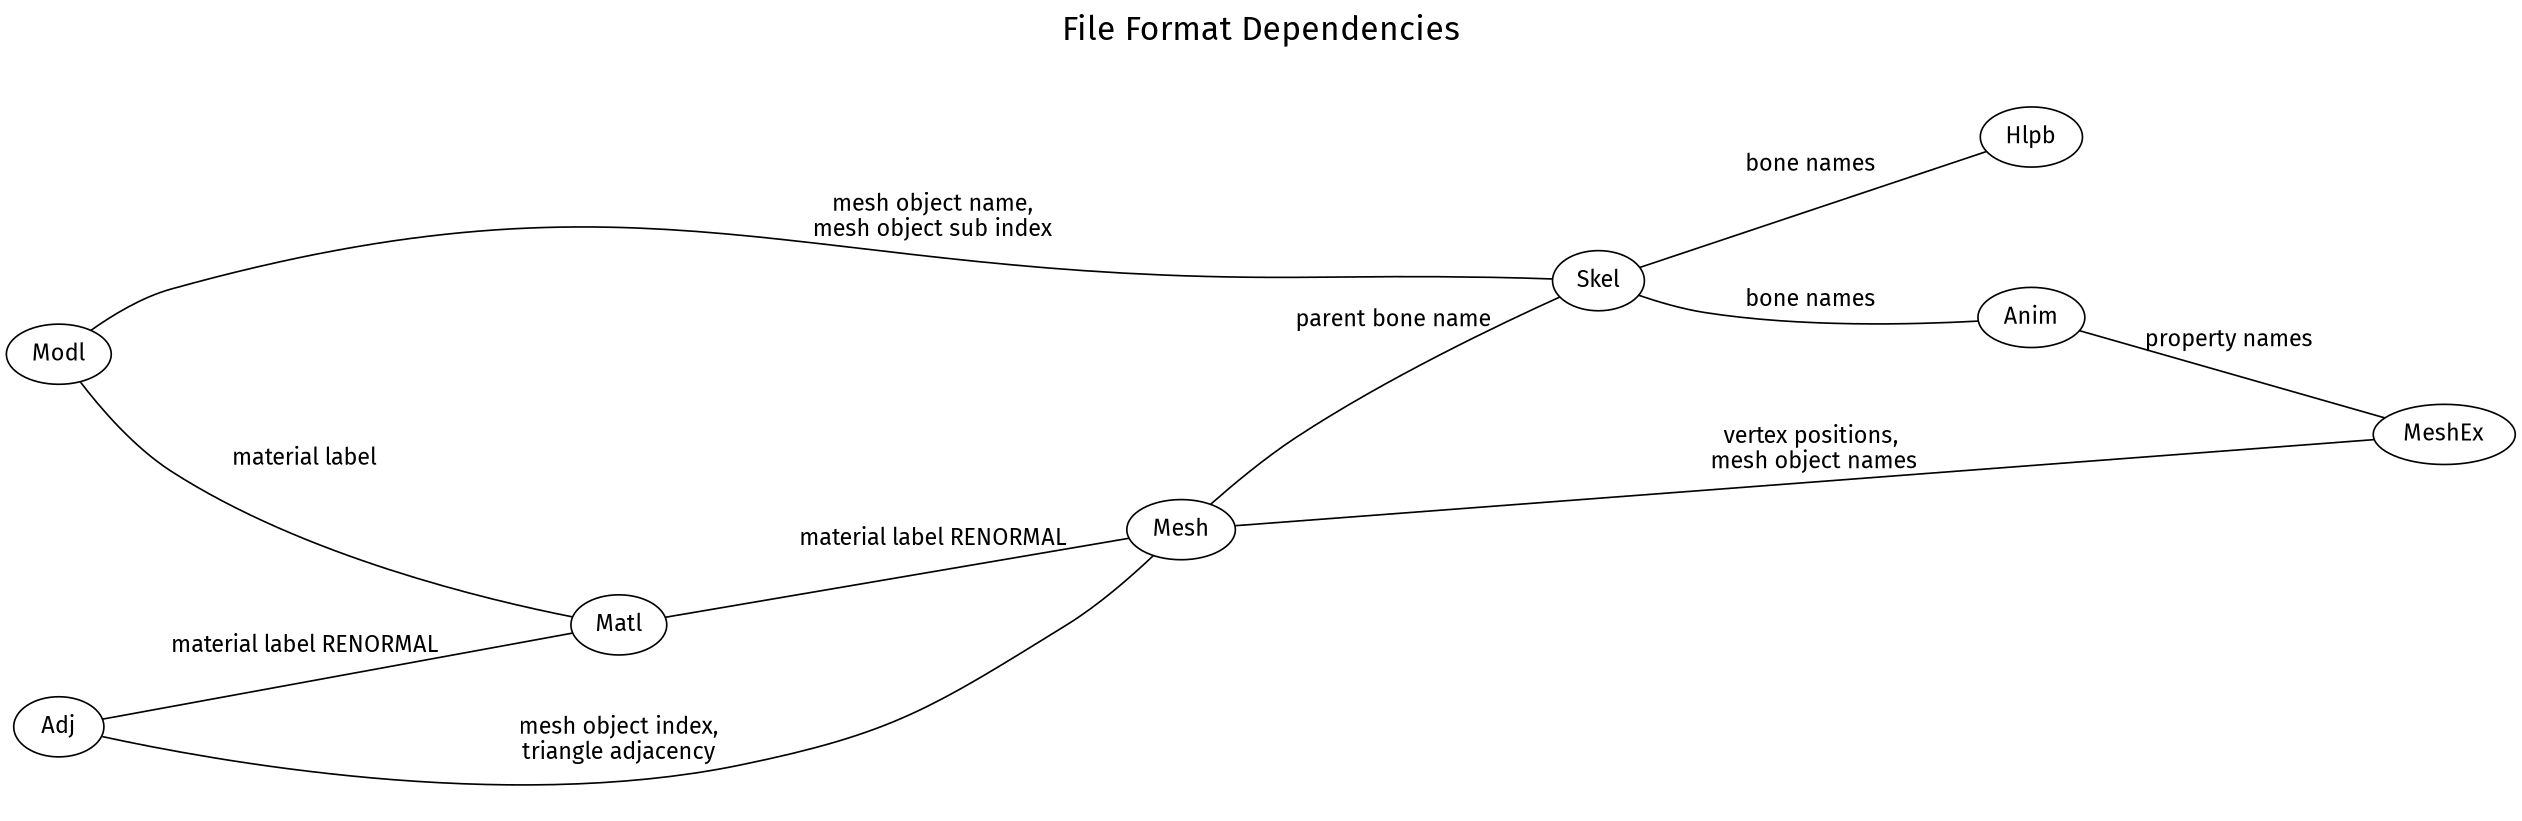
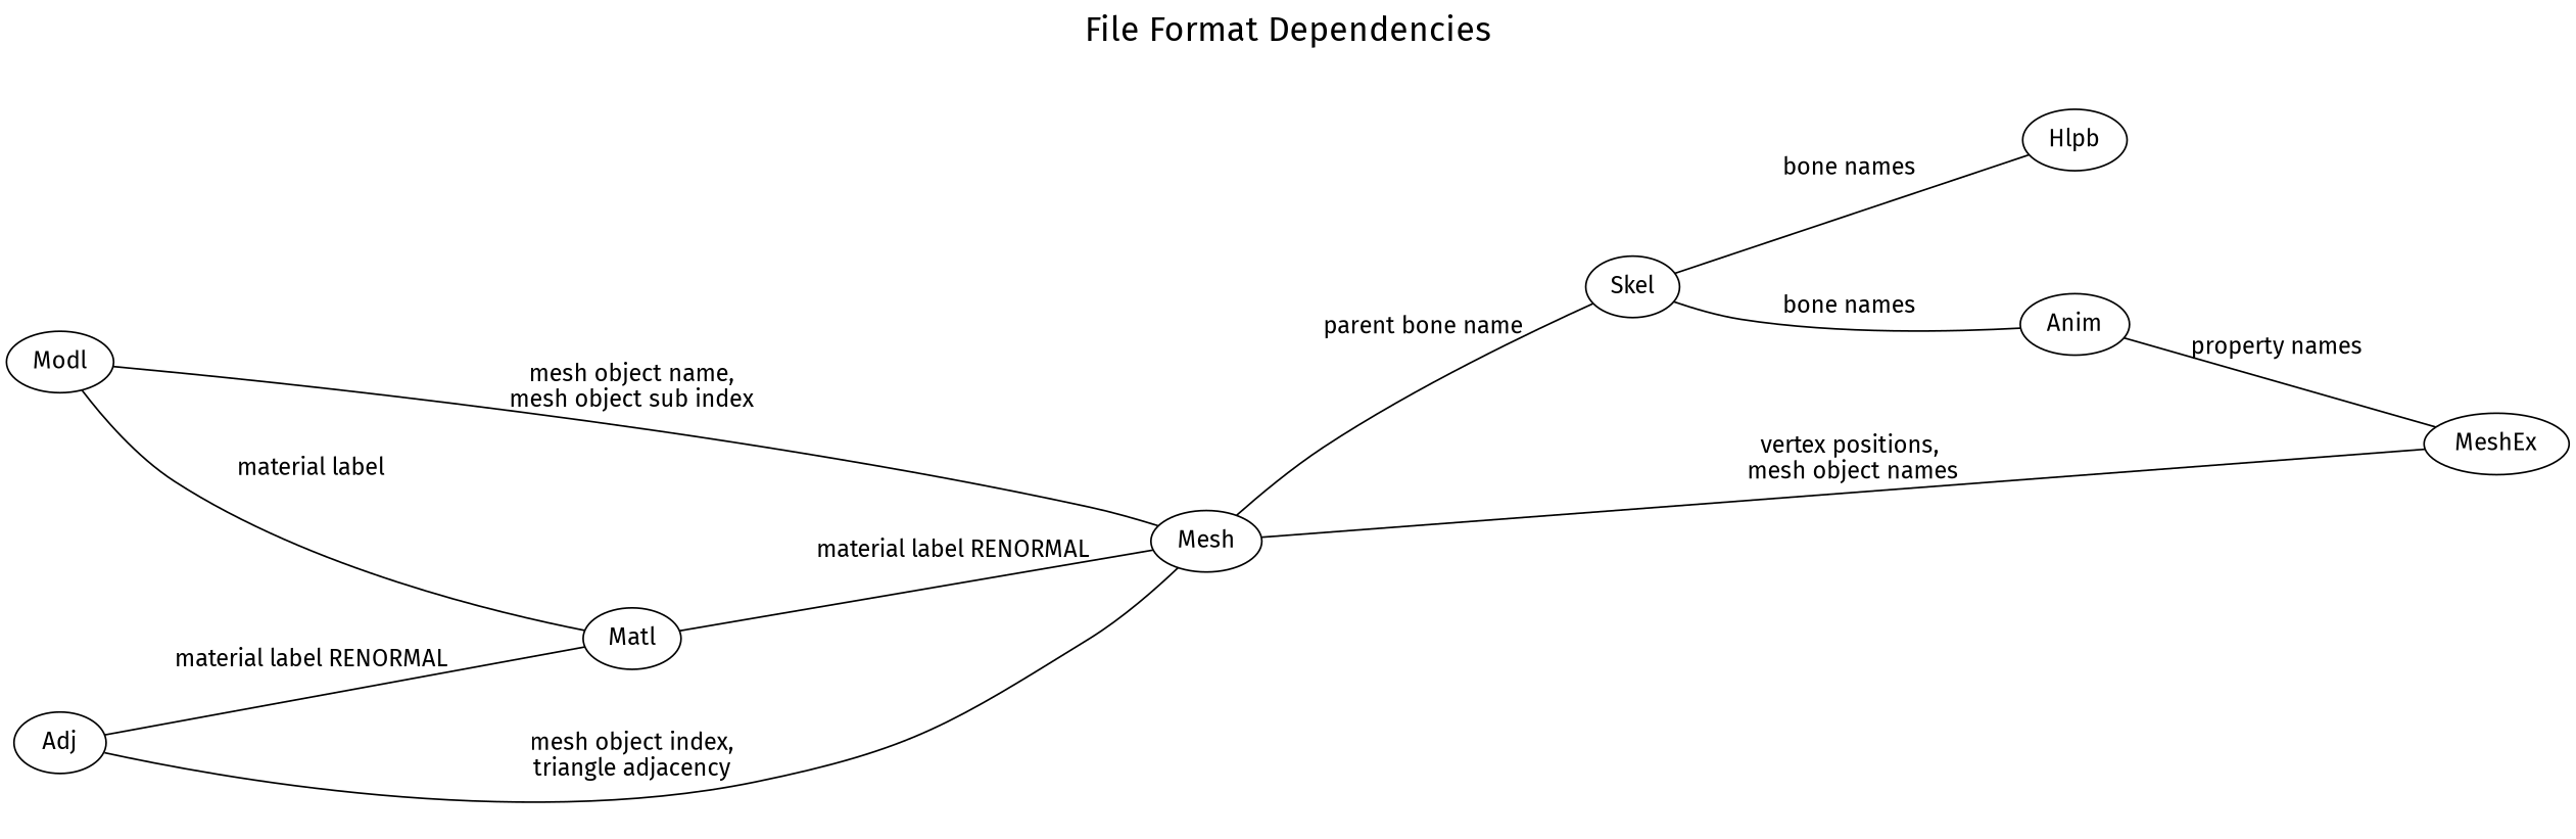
  graph {
    fontname="Fira Sans"
    fontsize=20
    label="File Format Dependencies"
    labelloc=t
    nodesep=1
    rankdir=LR
    ranksep=1
    node [fontname="Fira Sans"]
    edge [fontname="Fira Sans"]
    Modl
    Matl
    Mesh
    Skel
    Hlpb
    Anim
    MeshEx
    Adj
    Modl -- Matl [label="material label"]
-   Modl -- Skel [label="mesh object name,\nmesh object sub index"]
+   Modl -- Mesh [label="mesh object name,\nmesh object sub index"]
    Matl -- Mesh [label="material label RENORMAL"]
    Mesh -- Skel [label="parent bone name"]
    Skel -- Hlpb [label="bone names"]
    Skel -- Anim [label="bone names"]
    Anim -- MeshEx [label="property names"]
    MeshEx -- Mesh [label="vertex positions,\n mesh object names"]
    Adj -- Matl [label="material label RENORMAL"]
    Adj -- Mesh [label="mesh object index,\ntriangle adjacency"]
  }
